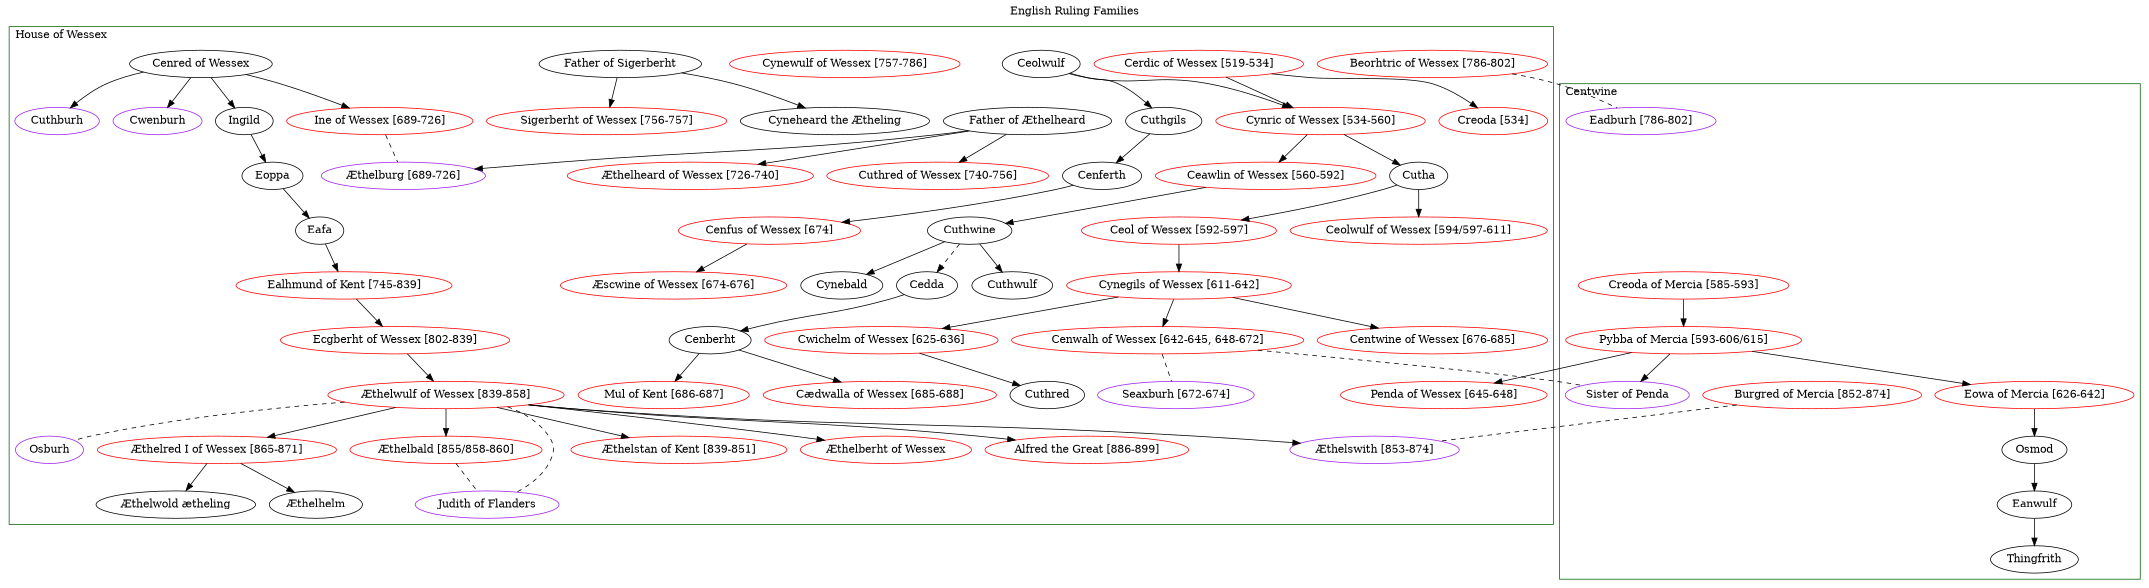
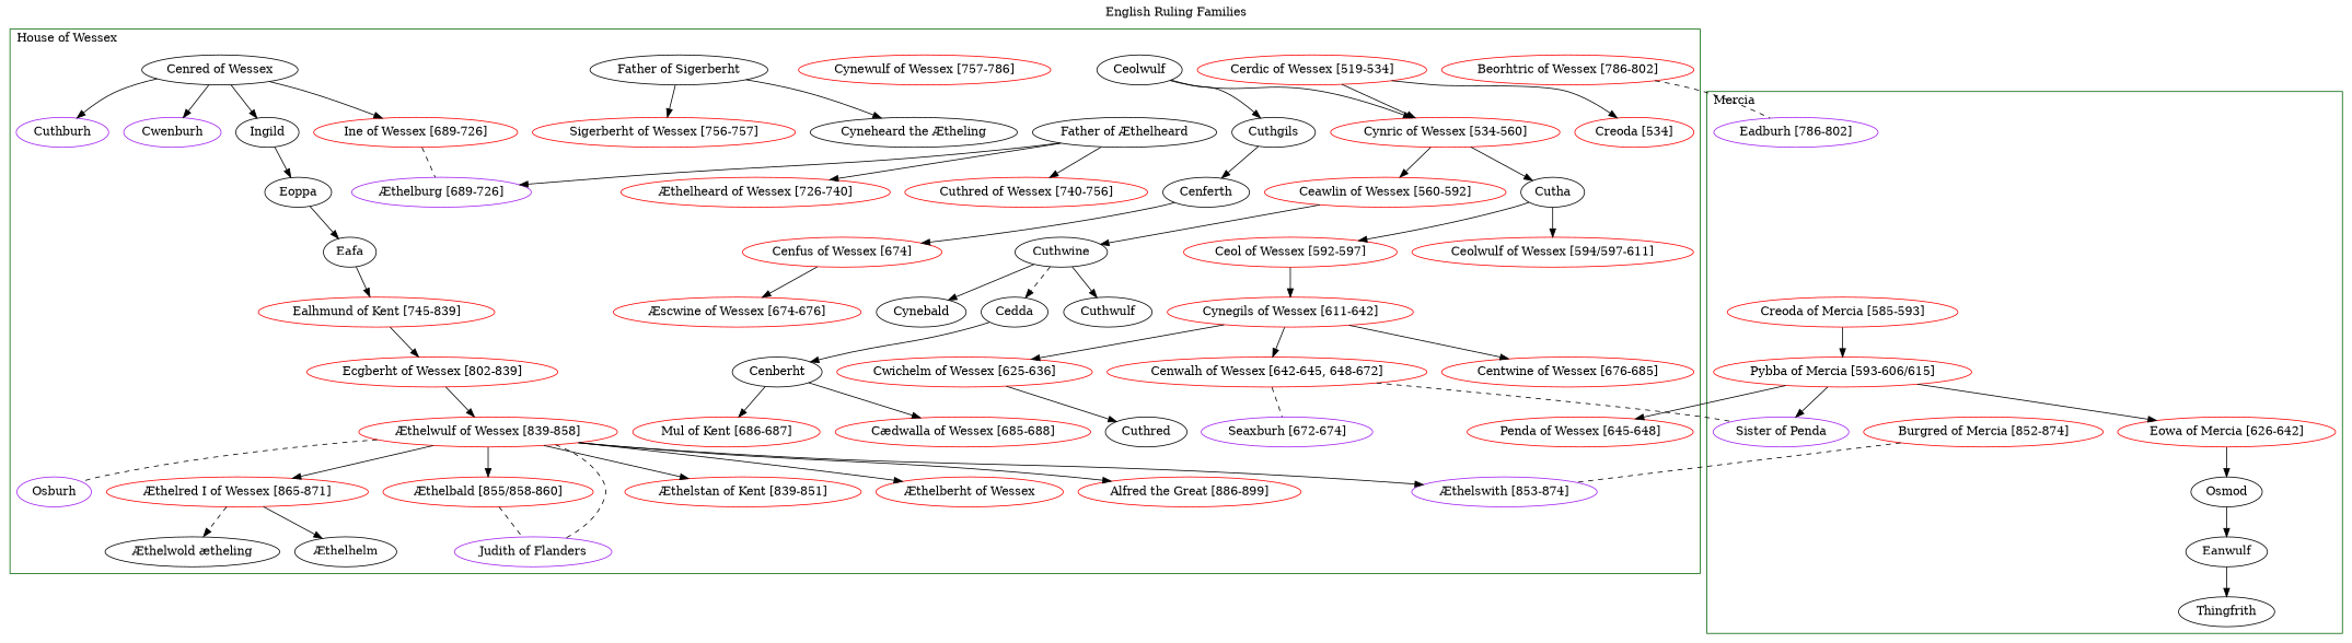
  digraph {
    clusterrank=global
    compound=true
    concentrate=true
    label="English Ruling Families"
    labeljust=c
    labelloc=t
    newrank=false
    remincross=true
    node [color=red]
    "Beorhtric of Wessex [786-802]"
    "Eadburh [786-802]" [color=purple]
    "Cenwalh of Wessex [642-645, 648-672]"
    "Sister of Penda" [color=purple]
    "Seaxburh [672-674]" [color=purple]
    "Æthelburg [689-726]" [color=purple]
    "Ine of Wessex [689-726]"
    "Æthelwulf of Wessex [839-858]"
    "Judith of Flanders" [color=purple]
    Osburh [color=purple]
    "Æthelbald [855/858-860]"
    "Cerdic of Wessex [519-534]"
    "Cynric of Wessex [534-560]"
    "Creoda [534]"
    "Ceawlin of Wessex [560-592]"
    Cutha [color=""]
    Ceolwulf [color=""]
    Cuthwine [color=""]
    "Ceol of Wessex [592-597]"
    "Ceolwulf of Wessex [594/597-611]"
    Cuthgils [color=""]
    "Penda of Wessex [645-648]"
    "Cynewulf of Wessex [757-786]"
    Cenferth [color=""]
    "Cenfus of Wessex [674]"
    "Æscwine of Wessex [674-676]"
    "Cynegils of Wessex [611-642]"
    "Cwichelm of Wessex [625-636]"
    "Centwine of Wessex [676-685]"
    Cuthred [color=""]
    "Æthelheard of Wessex [726-740]"
    "Father of Æthelheard" [color=""]
    "Cuthred of Wessex [740-756]"
    "Sigerberht of Wessex [756-757]"
    "Father of Sigerberht" [color=""]
    "Cyneheard the Ætheling" [color=""]
    Cynebald [color=""]
    Cedda [color=""]
    Cuthwulf [color=""]
    Cenberht [color=""]
    "Cædwalla of Wessex [685-688]"
    "Mul of Kent [686-687]"
    "Cenred of Wessex" [color=""]
    Ingild [color=""]
    Cuthburh [color=purple]
    Cwenburh [color=purple]
    Eoppa [color=""]
    Eafa [color=""]
    "Ealhmund of Kent [745-839]"
    "Ecgberht of Wessex [802-839]"
    "Æthelswith [853-874]" [color=purple]
    "Æthelred I of Wessex [865-871]"
    "Æthelstan of Kent [839-851]"
    "Æthelberht of Wessex"
    "Alfred the Great [886-899]"
    "Æthelhelm" [color=""]
    "Æthelwold ætheling" [color=""]
    "Burgred of Mercia [852-874]"
    "Creoda of Mercia [585-593]"
    "Pybba of Mercia [593-606/615]"
    "Eowa of Mercia [626-642]"
    Osmod [color=""]
    Eanwulf [color=""]
    Thingfrith [color=""]
    subgraph sub_1 {
      "Beorhtric of Wessex [786-802]"
      "Eadburh [786-802]"
      "Cenwalh of Wessex [642-645, 648-672]"
      "Sister of Penda"
    }
    subgraph cluster_2 {
      color=darkgreen
      label="House of Wessex"
      labeljust=l
      "Beorhtric of Wessex [786-802]"
      "Cerdic of Wessex [519-534]"
      "Cynric of Wessex [534-560]"
      "Creoda [534]"
      "Ceawlin of Wessex [560-592]"
      Cutha
      Ceolwulf
      Cuthwine
      "Ceol of Wessex [592-597]"
      "Ceolwulf of Wessex [594/597-611]"
      Cuthgils
      "Penda of Wessex [645-648]"
      "Cynewulf of Wessex [757-786]"
      Cenferth
      "Cenfus of Wessex [674]"
      "Æscwine of Wessex [674-676]"
      "Cynegils of Wessex [611-642]"
      "Cwichelm of Wessex [625-636]"
      "Centwine of Wessex [676-685]"
      Cuthred
      "Æthelheard of Wessex [726-740]"
      "Father of Æthelheard"
      "Cuthred of Wessex [740-756]"
      "Sigerberht of Wessex [756-757]"
      "Father of Sigerberht"
      "Cyneheard the Ætheling"
      Cynebald
      Cedda
      Cuthwulf
      Cenberht
      "Cædwalla of Wessex [685-688]"
      "Mul of Kent [686-687]"
      "Cenred of Wessex"
      Ingild
      Cuthburh
      Cwenburh
      Eoppa
      Eafa
      "Ealhmund of Kent [745-839]"
      "Ecgberht of Wessex [802-839]"
      "Æthelswith [853-874]"
      "Æthelred I of Wessex [865-871]"
      "Æthelstan of Kent [839-851]"
      "Æthelberht of Wessex"
      "Alfred the Great [886-899]"
      "Æthelhelm"
      "Æthelwold ætheling"
      subgraph sub_3 {
        color=darkgreen
        label="House of Wessex"
        labeljust=l
        "Cenwalh of Wessex [642-645, 648-672]"
        "Seaxburh [672-674]"
        "Æthelburg [689-726]"
        "Ine of Wessex [689-726]"
        "Æthelwulf of Wessex [839-858]"
        "Judith of Flanders"
        Osburh
        "Æthelbald [855/858-860]"
      }
    }
    subgraph cluster_4 {
      color=darkgreen
-     label=Centwine
+     label=Mercia
      labeljust=l
      "Eadburh [786-802]"
      "Sister of Penda"
      "Creoda of Mercia [585-593]"
      "Pybba of Mercia [593-606/615]"
      "Eowa of Mercia [626-642]"
      Osmod
      Eanwulf
      Thingfrith
      subgraph sub_5 {
        color=darkgreen
        label=Mercia
        labeljust=l
        "Burgred of Mercia [852-874]"
      }
    }
    "Beorhtric of Wessex [786-802]" -> "Eadburh [786-802]" [arrowhead=none style=dashed]
    "Cenwalh of Wessex [642-645, 648-672]" -> "Sister of Penda" [arrowhead=none style=dashed]
    "Cenwalh of Wessex [642-645, 648-672]" -> "Seaxburh [672-674]" [arrowhead=none style=dashed]
    "Ine of Wessex [689-726]" -> "Æthelburg [689-726]" [arrowhead=none style=dashed]
    "Æthelwulf of Wessex [839-858]" -> "Judith of Flanders" [arrowhead=none style=dashed]
    "Æthelwulf of Wessex [839-858]" -> Osburh [arrowhead=none style=dashed]
    "Æthelwulf of Wessex [839-858]" -> "Æthelbald [855/858-860]"
    "Æthelwulf of Wessex [839-858]" -> "Æthelswith [853-874]"
    "Æthelwulf of Wessex [839-858]" -> "Æthelred I of Wessex [865-871]"
    "Æthelwulf of Wessex [839-858]" -> "Æthelstan of Kent [839-851]"
    "Æthelwulf of Wessex [839-858]" -> "Æthelberht of Wessex"
    "Æthelwulf of Wessex [839-858]" -> "Alfred the Great [886-899]"
    "Æthelbald [855/858-860]" -> "Judith of Flanders" [arrowhead=none style=dashed]
    "Cerdic of Wessex [519-534]" -> "Cynric of Wessex [534-560]"
    "Cerdic of Wessex [519-534]" -> "Creoda [534]"
    "Cynric of Wessex [534-560]" -> "Ceawlin of Wessex [560-592]"
    "Cynric of Wessex [534-560]" -> Cutha
    "Ceawlin of Wessex [560-592]" -> Cuthwine
    Cutha -> "Ceol of Wessex [592-597]"
    Cutha -> "Ceolwulf of Wessex [594/597-611]"
    Ceolwulf -> "Cynric of Wessex [534-560]"
    Ceolwulf -> Cuthgils
    Cuthwine -> Cynebald
    Cuthwine -> Cedda [style=dashed]
    Cuthwine -> Cuthwulf
    "Ceol of Wessex [592-597]" -> "Cynegils of Wessex [611-642]"
    Cuthgils -> Cenferth
    Cenferth -> "Cenfus of Wessex [674]"
    "Cenfus of Wessex [674]" -> "Æscwine of Wessex [674-676]"
    "Cynegils of Wessex [611-642]" -> "Cenwalh of Wessex [642-645, 648-672]"
    "Cynegils of Wessex [611-642]" -> "Cwichelm of Wessex [625-636]"
    "Cynegils of Wessex [611-642]" -> "Centwine of Wessex [676-685]"
    "Cwichelm of Wessex [625-636]" -> Cuthred
    "Father of Æthelheard" -> "Æthelburg [689-726]"
    "Father of Æthelheard" -> "Æthelheard of Wessex [726-740]"
    "Father of Æthelheard" -> "Cuthred of Wessex [740-756]"
    "Father of Sigerberht" -> "Sigerberht of Wessex [756-757]"
    "Father of Sigerberht" -> "Cyneheard the Ætheling"
    Cedda -> Cenberht
    Cenberht -> "Cædwalla of Wessex [685-688]"
    Cenberht -> "Mul of Kent [686-687]"
    "Cenred of Wessex" -> "Ine of Wessex [689-726]"
    "Cenred of Wessex" -> Ingild
    "Cenred of Wessex" -> Cuthburh
    "Cenred of Wessex" -> Cwenburh
    Ingild -> Eoppa
    Eoppa -> Eafa
    Eafa -> "Ealhmund of Kent [745-839]"
    "Ealhmund of Kent [745-839]" -> "Ecgberht of Wessex [802-839]"
    "Ecgberht of Wessex [802-839]" -> "Æthelwulf of Wessex [839-858]"
    "Æthelred I of Wessex [865-871]" -> "Æthelhelm"
-   "Æthelred I of Wessex [865-871]" -> "Æthelwold ætheling"
+   "Æthelred I of Wessex [865-871]" -> "Æthelwold ætheling" [style=dashed]
    "Burgred of Mercia [852-874]" -> "Æthelswith [853-874]" [arrowhead=none style=dashed]
    "Creoda of Mercia [585-593]" -> "Pybba of Mercia [593-606/615]"
    "Pybba of Mercia [593-606/615]" -> "Sister of Penda"
    "Pybba of Mercia [593-606/615]" -> "Penda of Wessex [645-648]"
    "Pybba of Mercia [593-606/615]" -> "Eowa of Mercia [626-642]"
    "Eowa of Mercia [626-642]" -> Osmod
    Osmod -> Eanwulf
    Eanwulf -> Thingfrith
  }
